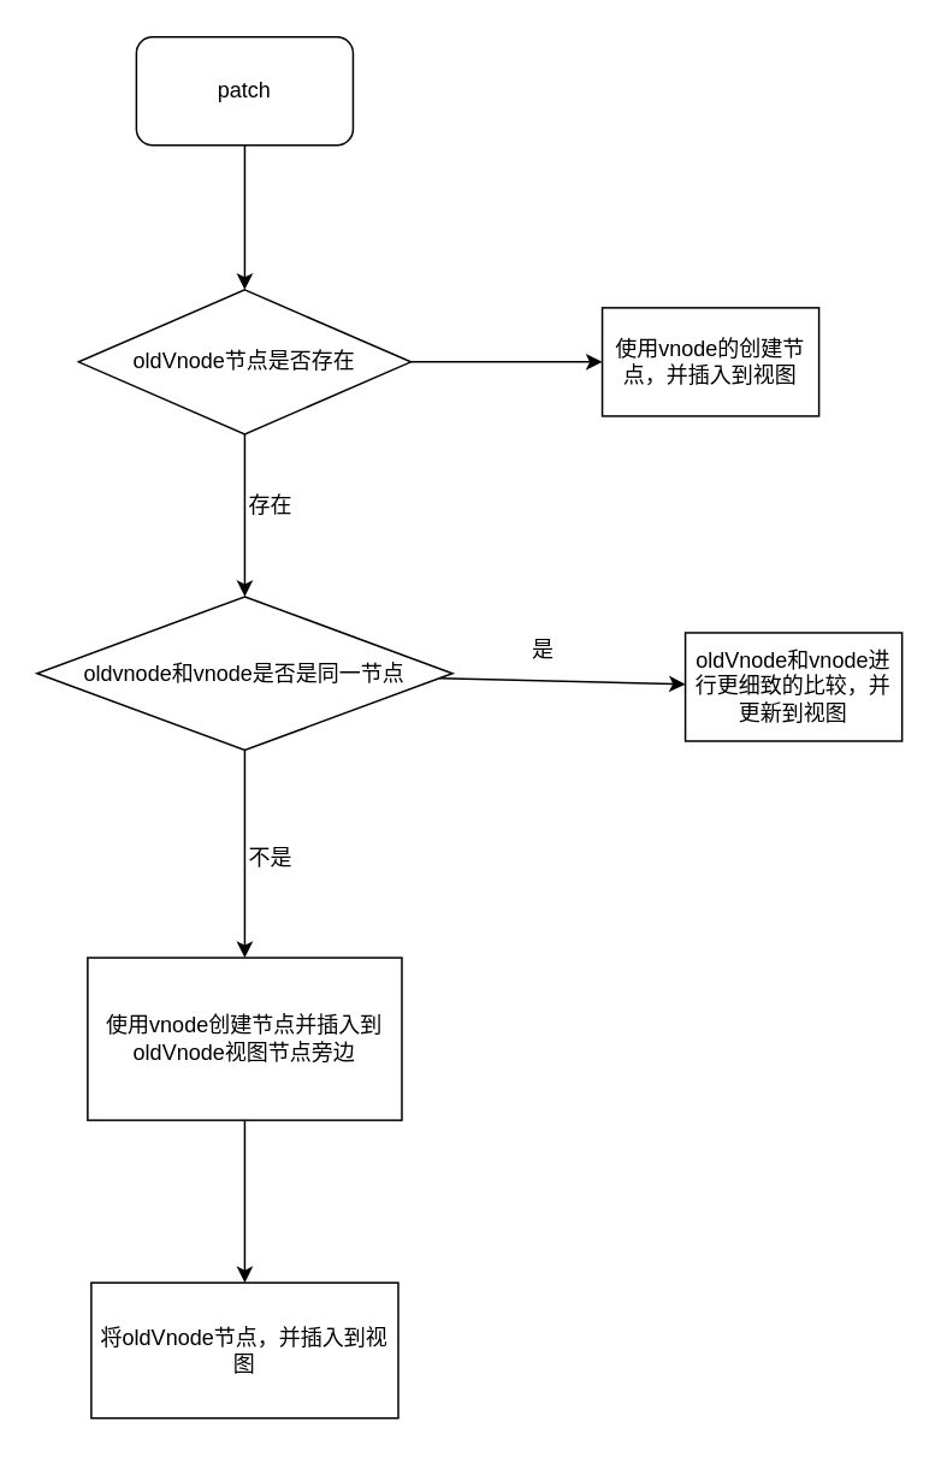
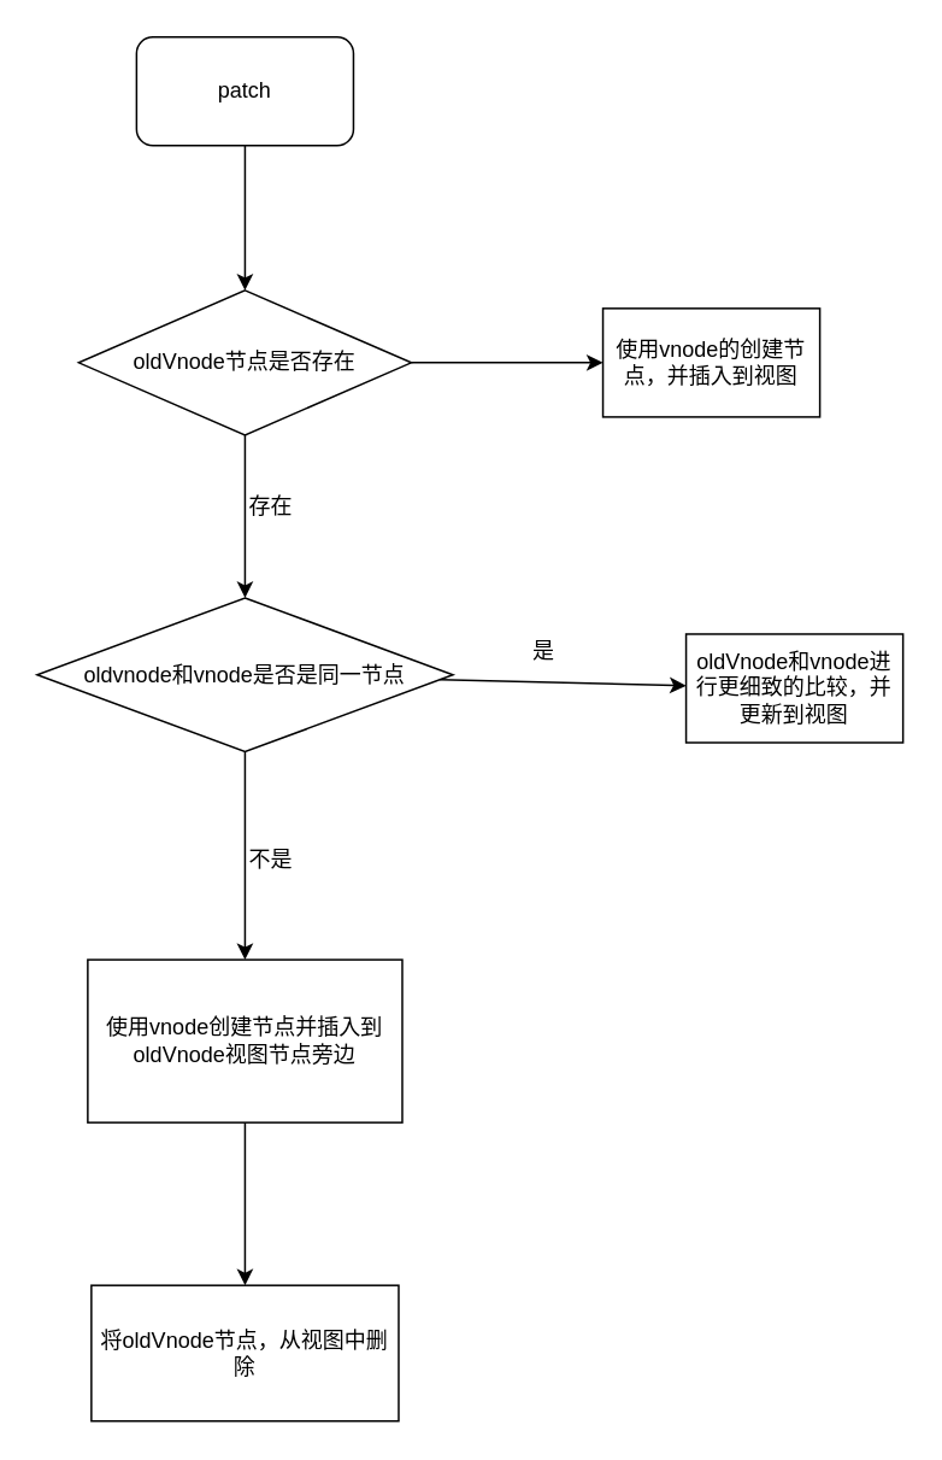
  <mxCell id="0" />
  <mxCell id="1" parent="0" />
  <mxCell id="2" style="edgeStyle=none;html=1;exitX=0.5;exitY=1;exitDx=0;exitDy=0;entryX=0.5;entryY=0;entryDx=0;entryDy=0;" edge="1" parent="1" source="3" target="6"><mxGeometry relative="1" as="geometry" /></mxCell>
  <mxCell id="3" value="patch" style="rounded=1;whiteSpace=wrap;html=1;" vertex="1" parent="1"><mxGeometry x="75" y="20" width="120" height="60" as="geometry" /></mxCell>
  <mxCell id="4" value="" style="edgeStyle=none;html=1;" edge="1" parent="1" source="6" target="7"><mxGeometry relative="1" as="geometry" /></mxCell>
  <mxCell id="5" value="" style="edgeStyle=none;html=1;" edge="1" parent="1" source="6" target="10"><mxGeometry relative="1" as="geometry" /></mxCell>
  <mxCell id="6" value="oldVnode节点是否存在" style="rhombus;whiteSpace=wrap;html=1;" vertex="1" parent="1"><mxGeometry x="43" y="160" width="184" height="80" as="geometry" /></mxCell>
  <mxCell id="7" value="使用vnode的创建节点，并插入到视图" style="whiteSpace=wrap;html=1;" vertex="1" parent="1"><mxGeometry x="333" y="170" width="120" height="60" as="geometry" /></mxCell>
  <mxCell id="8" value="" style="edgeStyle=none;html=1;" edge="1" parent="1" source="10" target="12"><mxGeometry relative="1" as="geometry" /></mxCell>
  <mxCell id="9" value="" style="edgeStyle=none;html=1;" edge="1" parent="1" source="10" target="15"><mxGeometry relative="1" as="geometry" /></mxCell>
  <mxCell id="10" value="oldvnode和vnode是否是同一节点" style="rhombus;whiteSpace=wrap;html=1;" vertex="1" parent="1"><mxGeometry x="20" y="330" width="230" height="85" as="geometry" /></mxCell>
  <mxCell id="11" value="存在" style="text;html=1;align=center;verticalAlign=middle;resizable=0;points=[];autosize=1;strokeColor=none;fillColor=none;" vertex="1" parent="1"><mxGeometry x="129" y="270" width="40" height="20" as="geometry" /></mxCell>
  <mxCell id="12" value="oldVnode和vnode进行更细致的比较，并更新到视图" style="whiteSpace=wrap;html=1;" vertex="1" parent="1"><mxGeometry x="379" y="350" width="120" height="60" as="geometry" /></mxCell>
  <mxCell id="13" value="是" style="text;html=1;align=center;verticalAlign=middle;resizable=0;points=[];autosize=1;strokeColor=none;fillColor=none;" vertex="1" parent="1"><mxGeometry x="285" y="350" width="30" height="20" as="geometry" /></mxCell>
  <mxCell id="14" value="" style="edgeStyle=none;html=1;" edge="1" parent="1" source="15" target="17"><mxGeometry relative="1" as="geometry" /></mxCell>
  <mxCell id="15" value="使用vnode创建节点并插入到oldVnode视图节点旁边" style="whiteSpace=wrap;html=1;" vertex="1" parent="1"><mxGeometry x="48" y="530" width="174" height="90" as="geometry" /></mxCell>
  <mxCell id="16" value="不是" style="text;html=1;align=center;verticalAlign=middle;resizable=0;points=[];autosize=1;strokeColor=none;fillColor=none;" vertex="1" parent="1"><mxGeometry x="129" y="465" width="40" height="20" as="geometry" /></mxCell>
- <mxCell id="17" value="将oldVnode节点，并插入到视图" style="whiteSpace=wrap;html=1;" vertex="1" parent="1"><mxGeometry x="50" y="710" width="170" height="75" as="geometry" /></mxCell>
+ <mxCell id="17" value="将oldVnode节点，从视图中删除" style="whiteSpace=wrap;html=1;" vertex="1" parent="1"><mxGeometry x="50" y="710" width="170" height="75" as="geometry" /></mxCell>
